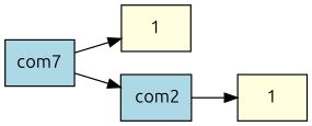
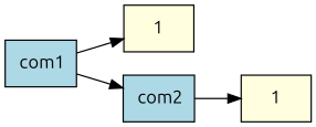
  digraph {
    rankdir=LR
    fontname=Ubuntu
    node [fillcolor=lightblue fontname=Ubuntu shape=box style=filled]
    edge [fontname=Ubuntu]
-   n1 [label=com7]
+   n1 [label=" com1"]
    n2 [fillcolor=lightyellow label=1]
    n3 [label=" com2"]
    n4 [fillcolor=lightyellow label=1]
    n1 -> n2
    n1 -> n3
    n3 -> n4
  }
